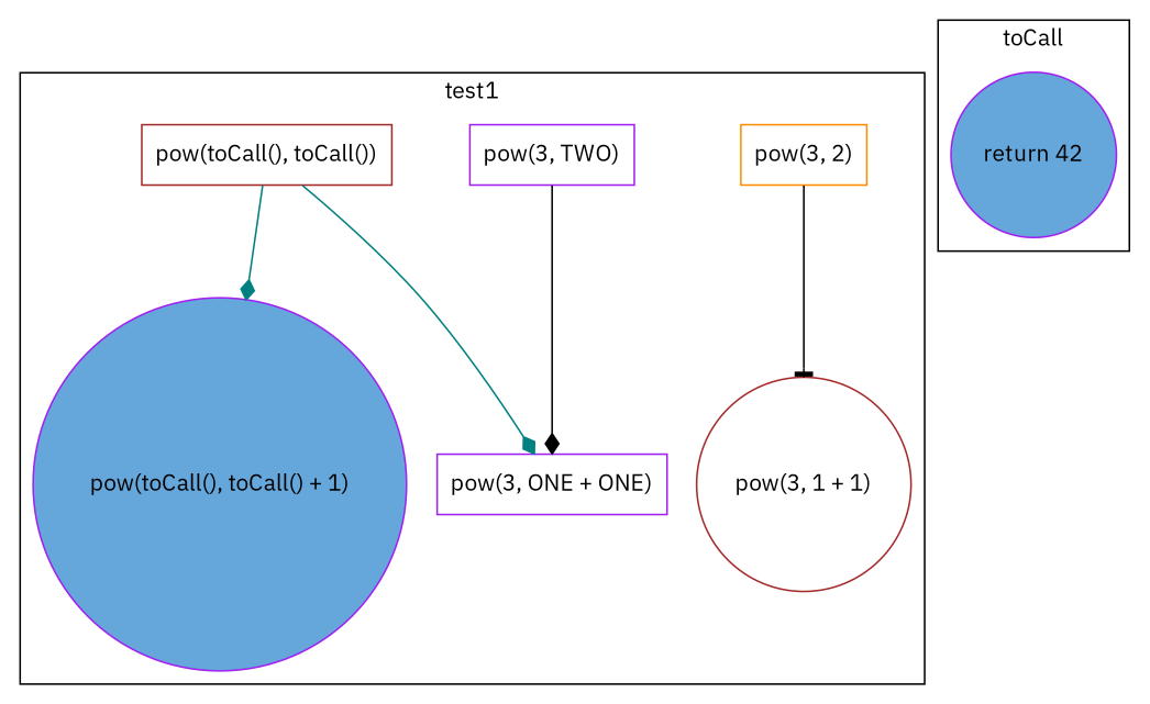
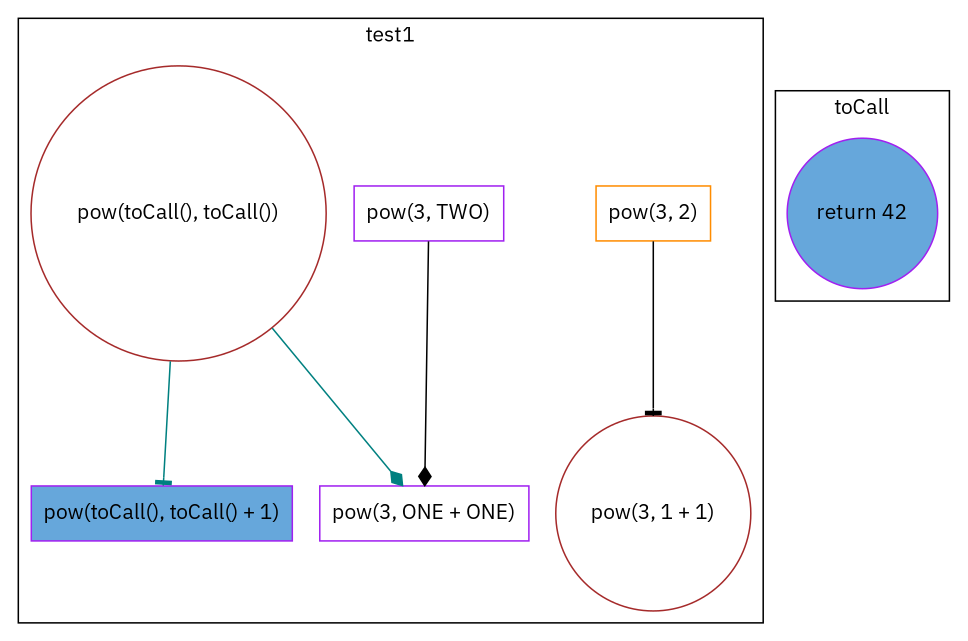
  digraph {
    fontname="IBM Plex Sans"
    node [color=purple fontname="IBM Plex Sans" shape=circle]
    edge [arrowhead=tee color=black fontname="IBM Plex Sans"]
    n1 [color=darkorange label="pow(3, 2)" shape=box]
    n2 [color=brown label="pow(3, 1 + 1)"]
    n3 [label="pow(3, TWO)" shape=box]
    n4 [label="pow(3, ONE + ONE)" shape=box]
-   n5 [color=brown label="pow(toCall(), toCall())" shape=box]
-   n6 [fillcolor="#66A7DB" label="pow(toCall(), toCall() + 1)" style=filled]
+   n5 [color=brown label="pow(toCall(), toCall())"]
+   n6 [fillcolor="#66A7DB" label="pow(toCall(), toCall() + 1)" shape=box style=filled]
    n7 [fillcolor="#66A7DB" label="return 42" style=filled]
    subgraph cluster_1 {
      label=test1
      n1
      n2
      n3
      n4
      n5
      n6
    }
    subgraph cluster_2 {
      label=toCall
      n7
    }
    n1 -> n2
    n3 -> n4 [arrowhead=diamond]
    n5 -> n4 [arrowhead=diamond color=teal]
-   n5 -> n6 [arrowhead=diamond color=teal]
+   n5 -> n6 [color=teal]
  }
